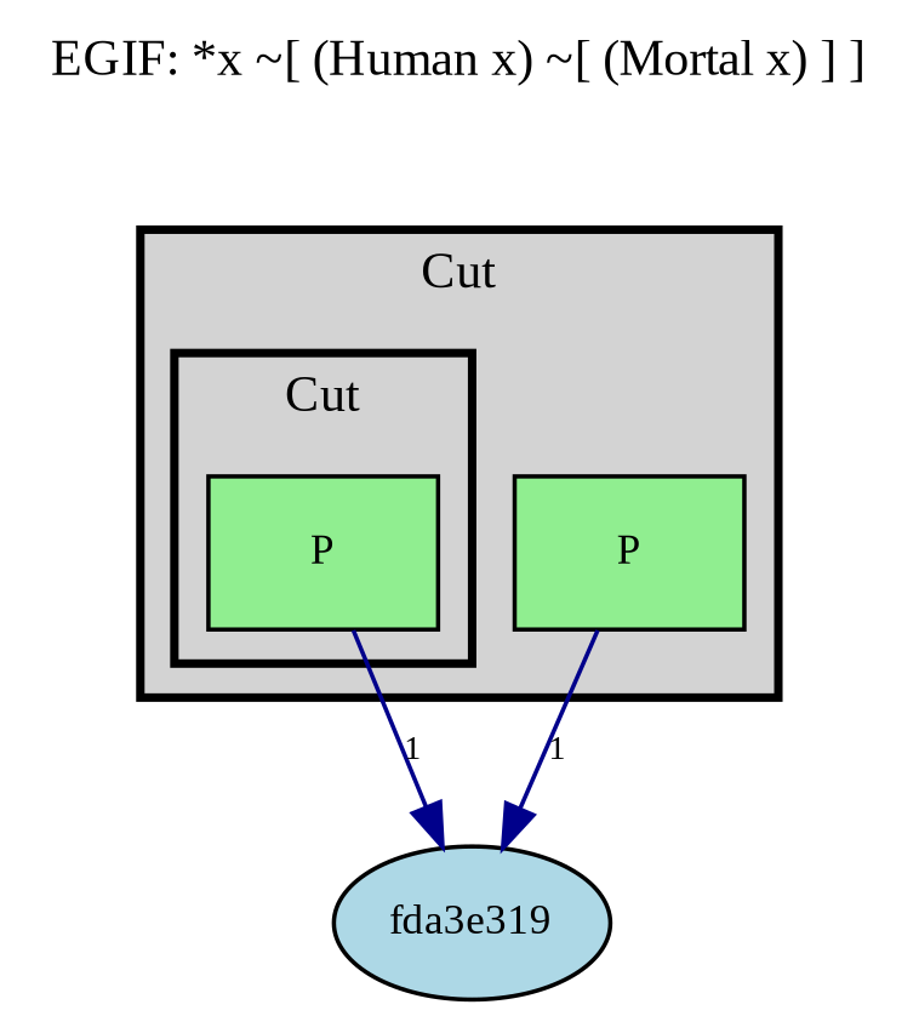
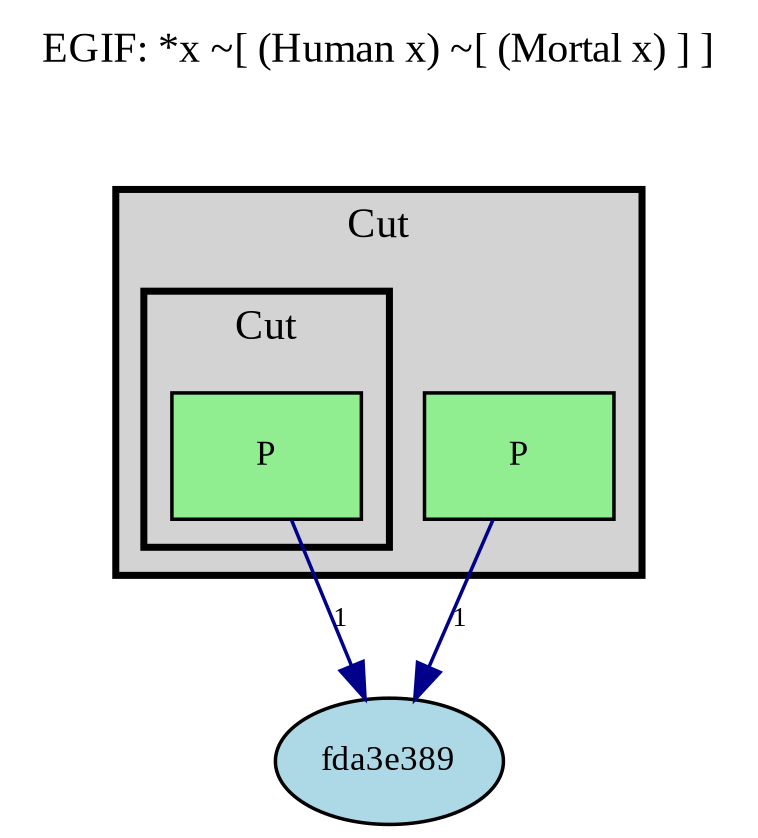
  digraph {
    compound=true
    fontsize=12
    label="EGIF: *x ~[ (Human x) ~[ (Mortal x) ] ]"
    labelloc=t
    rankdir=TB
    fontname="Liberation Serif"
    node [fillcolor=lightgreen fontsize=10 shape=box style=filled fontname="Liberation Serif"]
    edge [color=darkblue fontsize=8 fontname="Liberation Serif"]
    n1 [label=P]
    n2 [label=P]
-   n3 [fillcolor=lightblue label=fda3e319 shape=ellipse]
+   n3 [fillcolor=lightblue label=fda3e389 shape=ellipse]
    subgraph cluster_1 {
      color=black
      fillcolor=lightgray
      label=Cut
      penwidth=2
      style=filled
      n2
      subgraph cluster_2 {
        color=black
        fillcolor=lightgray
        label=Cut
        penwidth=2
        style=filled
        n1
      }
    }
    n1 -> n3 [label=1]
    n2 -> n3 [label=1]
  }
